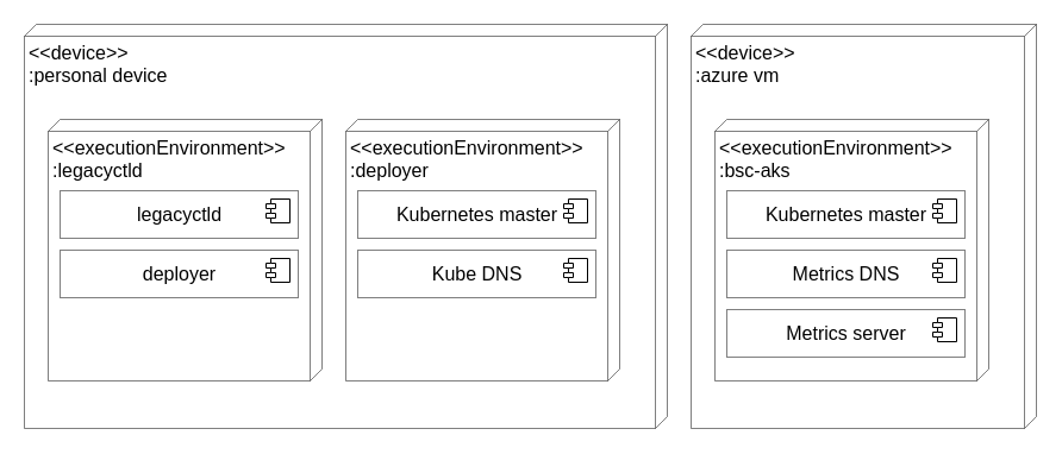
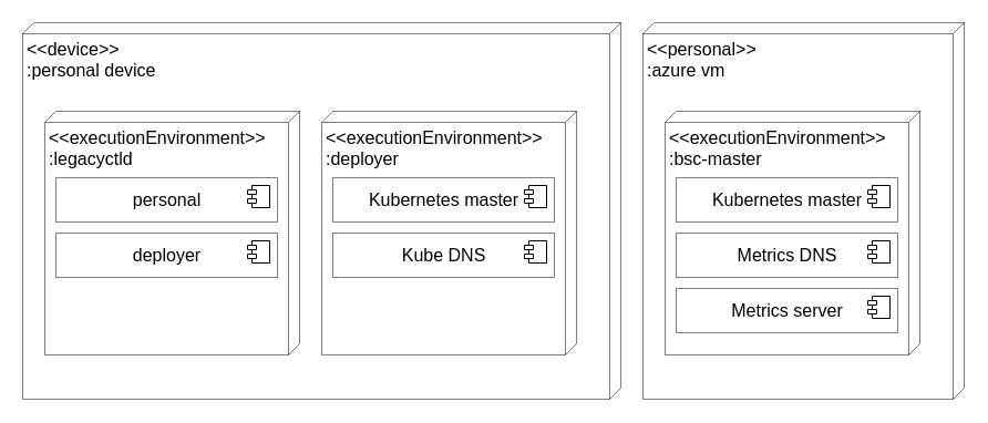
  <mxCell id="0" style=";html=1;" />
  <mxCell id="1" style=";html=1;" parent="0" />
  <mxCell id="2" value="&lt;div&gt;&lt;span&gt;&amp;lt;&amp;lt;device&amp;gt;&amp;gt;&lt;/span&gt;&lt;br&gt;&lt;/div&gt;&lt;div&gt;:personal device&lt;br&gt;&lt;/div&gt;&lt;div&gt;&lt;br&gt;&lt;/div&gt;" style="verticalAlign=top;align=left;spacingTop=8;spacingLeft=2;spacingRight=12;shape=cube;size=10;direction=south;fontStyle=0;html=1;shadow=0;labelBackgroundColor=none;fontSize=16;opacity=50;" vertex="1" parent="1"><mxGeometry x="20" y="20" width="540" height="340" as="geometry" /></mxCell>
- <mxCell id="3" value="&lt;div&gt;&lt;span&gt;&amp;lt;&amp;lt;device&amp;gt;&amp;gt;&lt;/span&gt;&lt;br&gt;&lt;/div&gt;&lt;div&gt;:azure vm&lt;br&gt;&lt;/div&gt;&lt;div&gt;&lt;br&gt;&lt;/div&gt;" style="verticalAlign=top;align=left;spacingTop=8;spacingLeft=2;spacingRight=12;shape=cube;size=10;direction=south;fontStyle=0;html=1;shadow=0;labelBackgroundColor=none;fontSize=16;opacity=50;" vertex="1" parent="1"><mxGeometry x="580" y="20" width="290" height="340" as="geometry" /></mxCell>
- <mxCell id="4" value="&lt;div&gt;&lt;span&gt;&amp;lt;&amp;lt;executionEnvironment&amp;gt;&amp;gt;&lt;/span&gt;&lt;br&gt;&lt;/div&gt;&lt;div&gt;:bsc-aks&lt;br&gt;&lt;/div&gt;&lt;div&gt;&lt;br&gt;&lt;/div&gt;" style="verticalAlign=top;align=left;spacingTop=8;spacingLeft=2;spacingRight=12;shape=cube;size=10;direction=south;fontStyle=0;html=1;shadow=0;labelBackgroundColor=none;fontSize=16;opacity=50;" vertex="1" parent="1"><mxGeometry x="600" y="100" width="230" height="220" as="geometry" /></mxCell>
+ <mxCell id="3" value="&lt;div&gt;&lt;span&gt;&amp;lt;&amp;lt;personal&amp;gt;&amp;gt;&lt;/span&gt;&lt;br&gt;&lt;/div&gt;&lt;div&gt;:azure vm&lt;br&gt;&lt;/div&gt;&lt;div&gt;&lt;br&gt;&lt;/div&gt;" style="verticalAlign=top;align=left;spacingTop=8;spacingLeft=2;spacingRight=12;shape=cube;size=10;direction=south;fontStyle=0;html=1;shadow=0;labelBackgroundColor=none;fontSize=16;opacity=50;" vertex="1" parent="1"><mxGeometry x="580" y="20" width="290" height="340" as="geometry" /></mxCell>
+ <mxCell id="4" value="&lt;div&gt;&lt;span&gt;&amp;lt;&amp;lt;executionEnvironment&amp;gt;&amp;gt;&lt;/span&gt;&lt;br&gt;&lt;/div&gt;&lt;div&gt;:bsc-master&lt;br&gt;&lt;/div&gt;&lt;div&gt;&lt;br&gt;&lt;/div&gt;" style="verticalAlign=top;align=left;spacingTop=8;spacingLeft=2;spacingRight=12;shape=cube;size=10;direction=south;fontStyle=0;html=1;shadow=0;labelBackgroundColor=none;fontSize=16;opacity=50;" vertex="1" parent="1"><mxGeometry x="600" y="100" width="230" height="220" as="geometry" /></mxCell>
  <mxCell id="5" value="Kubernetes master" style="html=1;dropTarget=0;shadow=0;labelBackgroundColor=none;fontSize=16;opacity=50;" vertex="1" parent="1"><mxGeometry x="610" y="160" width="200" height="40" as="geometry" /></mxCell>
  <mxCell id="6" value="" style="shape=component;jettyWidth=8;jettyHeight=4;" vertex="1" parent="5"><mxGeometry x="1" width="20" height="20" relative="1" as="geometry"><mxPoint x="-27" y="7" as="offset" /></mxGeometry></mxCell>
  <mxCell id="7" value="Metrics DNS" style="html=1;dropTarget=0;shadow=0;labelBackgroundColor=none;fontSize=16;opacity=50;" vertex="1" parent="1"><mxGeometry x="610" y="210" width="200" height="40" as="geometry" /></mxCell>
  <mxCell id="8" value="" style="shape=component;jettyWidth=8;jettyHeight=4;" vertex="1" parent="7"><mxGeometry x="1" width="20" height="20" relative="1" as="geometry"><mxPoint x="-27" y="7" as="offset" /></mxGeometry></mxCell>
  <mxCell id="9" value="Metrics server" style="html=1;dropTarget=0;shadow=0;labelBackgroundColor=none;fontSize=16;opacity=50;" vertex="1" parent="1"><mxGeometry x="610" y="260" width="200" height="40" as="geometry" /></mxCell>
  <mxCell id="10" value="" style="shape=component;jettyWidth=8;jettyHeight=4;" vertex="1" parent="9"><mxGeometry x="1" width="20" height="20" relative="1" as="geometry"><mxPoint x="-27" y="7" as="offset" /></mxGeometry></mxCell>
  <mxCell id="11" value="&lt;div&gt;&lt;span&gt;&amp;lt;&amp;lt;executionEnvironment&amp;gt;&amp;gt;&lt;/span&gt;&lt;br&gt;&lt;/div&gt;&lt;div&gt;:legacyctld&lt;/div&gt;&lt;div&gt;&lt;br&gt;&lt;/div&gt;&lt;div&gt;&lt;br&gt;&lt;/div&gt;&lt;div&gt;&lt;br&gt;&lt;/div&gt;" style="verticalAlign=top;align=left;spacingTop=8;spacingLeft=2;spacingRight=12;shape=cube;size=10;direction=south;fontStyle=0;html=1;shadow=0;labelBackgroundColor=none;fontSize=16;opacity=50;" vertex="1" parent="1"><mxGeometry x="40" y="100" width="230" height="220" as="geometry" /></mxCell>
  <mxCell id="12" value="&lt;div&gt;&lt;span&gt;&amp;lt;&amp;lt;executionEnvironment&amp;gt;&amp;gt;&lt;/span&gt;&lt;br&gt;&lt;/div&gt;&lt;div&gt;:deployer&lt;br&gt;&lt;/div&gt;&lt;div&gt;&lt;br&gt;&lt;/div&gt;" style="verticalAlign=top;align=left;spacingTop=8;spacingLeft=2;spacingRight=12;shape=cube;size=10;direction=south;fontStyle=0;html=1;shadow=0;labelBackgroundColor=none;fontSize=16;opacity=50;" vertex="1" parent="1"><mxGeometry x="290" y="100" width="230" height="220" as="geometry" /></mxCell>
- <mxCell id="13" value="legacyctld" style="html=1;dropTarget=0;shadow=0;labelBackgroundColor=none;fontSize=16;opacity=50;" vertex="1" parent="1"><mxGeometry x="50" y="160" width="200" height="40" as="geometry" /></mxCell>
+ <mxCell id="13" value="personal" style="html=1;dropTarget=0;shadow=0;labelBackgroundColor=none;fontSize=16;opacity=50;" vertex="1" parent="1"><mxGeometry x="50" y="160" width="200" height="40" as="geometry" /></mxCell>
  <mxCell id="14" value="" style="shape=component;jettyWidth=8;jettyHeight=4;" vertex="1" parent="13"><mxGeometry x="1" width="20" height="20" relative="1" as="geometry"><mxPoint x="-27" y="7" as="offset" /></mxGeometry></mxCell>
  <mxCell id="15" value="Kubernetes master" style="html=1;dropTarget=0;shadow=0;labelBackgroundColor=none;fontSize=16;opacity=50;" vertex="1" parent="1"><mxGeometry x="300" y="160" width="200" height="40" as="geometry" /></mxCell>
  <mxCell id="16" value="" style="shape=component;jettyWidth=8;jettyHeight=4;" vertex="1" parent="15"><mxGeometry x="1" width="20" height="20" relative="1" as="geometry"><mxPoint x="-27" y="7" as="offset" /></mxGeometry></mxCell>
  <mxCell id="17" value="Kube DNS" style="html=1;dropTarget=0;shadow=0;labelBackgroundColor=none;fontSize=16;opacity=50;" vertex="1" parent="1"><mxGeometry x="300" y="210" width="200" height="40" as="geometry" /></mxCell>
  <mxCell id="18" value="" style="shape=component;jettyWidth=8;jettyHeight=4;" vertex="1" parent="17"><mxGeometry x="1" width="20" height="20" relative="1" as="geometry"><mxPoint x="-27" y="7" as="offset" /></mxGeometry></mxCell>
  <mxCell id="19" value="deployer" style="html=1;dropTarget=0;shadow=0;labelBackgroundColor=none;fontSize=16;opacity=50;" vertex="1" parent="1"><mxGeometry x="50" y="210" width="200" height="40" as="geometry" /></mxCell>
  <mxCell id="20" value="" style="shape=component;jettyWidth=8;jettyHeight=4;" vertex="1" parent="19"><mxGeometry x="1" width="20" height="20" relative="1" as="geometry"><mxPoint x="-27" y="7" as="offset" /></mxGeometry></mxCell>
